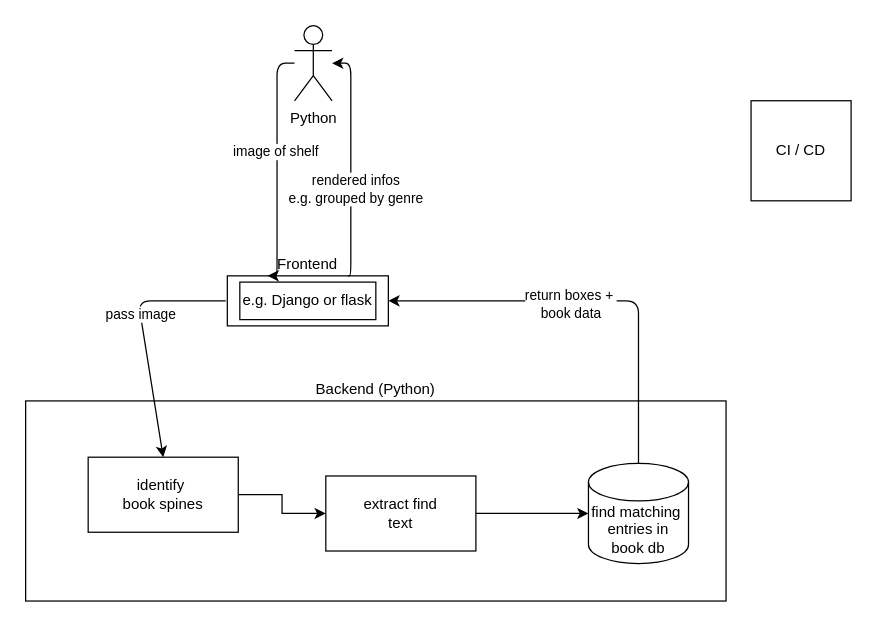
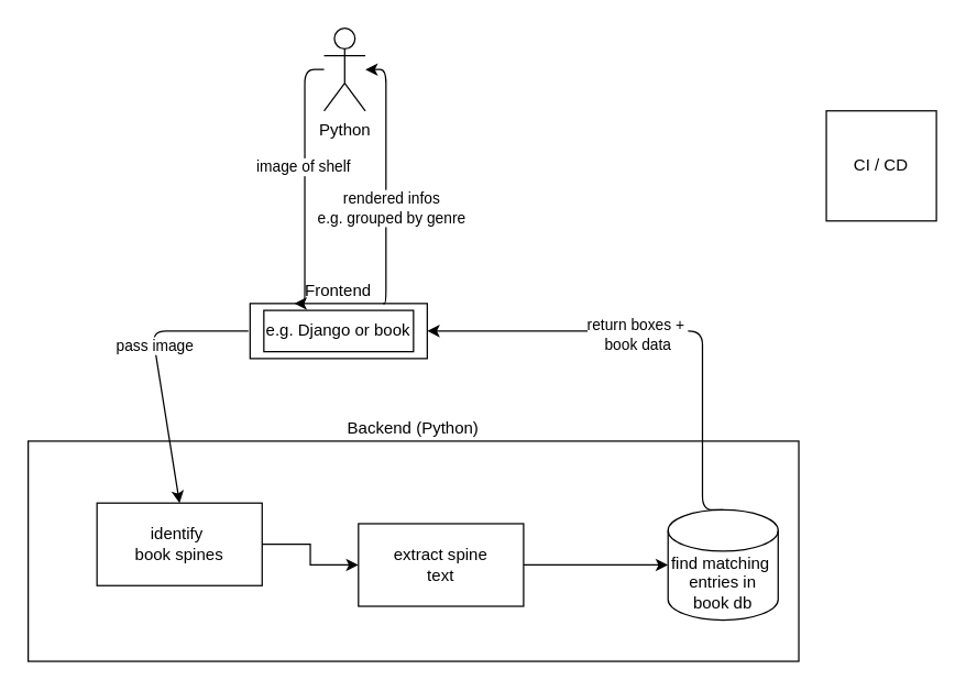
  <mxCell id="0" />
  <mxCell id="1" parent="0" />
  <mxCell id="2" value="Backend (Python)" style="rounded=0;whiteSpace=wrap;html=1;labelPosition=center;verticalLabelPosition=top;align=center;verticalAlign=bottom;" vertex="1" parent="1"><mxGeometry x="20" y="320" width="560" height="160" as="geometry" /></mxCell>
  <mxCell id="3" value="Frontend" style="rounded=0;whiteSpace=wrap;html=1;labelPosition=center;verticalLabelPosition=top;align=center;verticalAlign=bottom;" vertex="1" parent="1"><mxGeometry x="181.25" y="220" width="128.75" height="40" as="geometry" /></mxCell>
  <mxCell id="4" style="edgeStyle=orthogonalEdgeStyle;rounded=1;orthogonalLoop=1;jettySize=auto;html=1;exitX=0.75;exitY=0;exitDx=0;exitDy=0;curved=0;" edge="1" parent="1" source="3" target="17"><mxGeometry relative="1" as="geometry"><mxPoint x="300" y="60" as="targetPoint" /><Array as="points"><mxPoint x="280" y="220" /><mxPoint x="280" y="50" /></Array></mxGeometry></mxCell>
  <mxCell id="5" value="&lt;div&gt;rendered infos&lt;/div&gt;&lt;div&gt;e.g. grouped by genre&lt;/div&gt;" style="edgeLabel;html=1;align=center;verticalAlign=middle;resizable=0;points=[];" vertex="1" connectable="0" parent="4"><mxGeometry x="-0.229" y="-3" relative="1" as="geometry"><mxPoint as="offset" /></mxGeometry></mxCell>
  <mxCell id="6" style="edgeStyle=orthogonalEdgeStyle;rounded=1;orthogonalLoop=1;jettySize=auto;html=1;entryX=0.25;entryY=0;entryDx=0;entryDy=0;curved=0;" edge="1" parent="1" source="17" target="3"><mxGeometry relative="1" as="geometry"><mxPoint x="245" y="70" as="sourcePoint" /><Array as="points"><mxPoint x="221" y="50" /></Array></mxGeometry></mxCell>
  <mxCell id="7" value="&lt;div&gt;image of shelf&lt;/div&gt;" style="edgeLabel;html=1;align=center;verticalAlign=middle;resizable=0;points=[];" vertex="1" connectable="0" parent="6"><mxGeometry x="-0.123" y="-2" relative="1" as="geometry"><mxPoint as="offset" /></mxGeometry></mxCell>
  <mxCell id="8" value="" style="endArrow=classic;html=1;rounded=1;entryX=0.5;entryY=0;entryDx=0;entryDy=0;curved=0;" edge="1" parent="1" target="11"><mxGeometry width="50" height="50" relative="1" as="geometry"><mxPoint x="180" y="240" as="sourcePoint" /><mxPoint x="107.5" y="520" as="targetPoint" /><Array as="points"><mxPoint x="110" y="240" /></Array></mxGeometry></mxCell>
  <mxCell id="9" value="pass image" style="edgeLabel;html=1;align=center;verticalAlign=middle;resizable=0;points=[];" vertex="1" connectable="0" parent="8"><mxGeometry x="-0.177" relative="1" as="geometry"><mxPoint as="offset" /></mxGeometry></mxCell>
  <mxCell id="10" value="" style="edgeStyle=orthogonalEdgeStyle;rounded=0;orthogonalLoop=1;jettySize=auto;html=1;" edge="1" parent="1" source="11" target="13"><mxGeometry relative="1" as="geometry" /></mxCell>
  <mxCell id="11" value="&lt;div&gt;identify&amp;nbsp;&lt;/div&gt;&lt;div&gt;book spines&lt;/div&gt;" style="rounded=0;whiteSpace=wrap;html=1;" vertex="1" parent="1"><mxGeometry x="70" y="365" width="120" height="60" as="geometry" /></mxCell>
  <mxCell id="12" value="" style="edgeStyle=orthogonalEdgeStyle;rounded=0;orthogonalLoop=1;jettySize=auto;html=1;entryX=0;entryY=0.5;entryDx=0;entryDy=0;entryPerimeter=0;" edge="1" parent="1" source="13" target="16"><mxGeometry relative="1" as="geometry"><mxPoint x="460" y="410" as="targetPoint" /></mxGeometry></mxCell>
- <mxCell id="13" value="&lt;div&gt;extract find&lt;/div&gt;&lt;div&gt;text&lt;/div&gt;" style="whiteSpace=wrap;html=1;rounded=0;" vertex="1" parent="1"><mxGeometry x="260" y="380" width="120" height="60" as="geometry" /></mxCell>
+ <mxCell id="13" value="&lt;div&gt;extract spine&lt;/div&gt;&lt;div&gt;text&lt;/div&gt;" style="whiteSpace=wrap;html=1;rounded=0;" vertex="1" parent="1"><mxGeometry x="260" y="380" width="120" height="60" as="geometry" /></mxCell>
  <mxCell id="14" style="edgeStyle=orthogonalEdgeStyle;rounded=1;orthogonalLoop=1;jettySize=auto;html=1;curved=0;exitX=0.5;exitY=0;exitDx=0;exitDy=0;exitPerimeter=0;" edge="1" parent="1" source="16"><mxGeometry relative="1" as="geometry"><mxPoint x="520" y="510" as="sourcePoint" /><mxPoint x="310" y="240" as="targetPoint" /><Array as="points"><mxPoint x="510" y="240" /></Array></mxGeometry></mxCell>
  <mxCell id="15" value="&lt;div&gt;return boxes +&amp;nbsp;&lt;/div&gt;&lt;div&gt;book data&lt;/div&gt;" style="edgeLabel;html=1;align=center;verticalAlign=middle;resizable=0;points=[];" vertex="1" connectable="0" parent="14"><mxGeometry x="0.12" y="2" relative="1" as="geometry"><mxPoint as="offset" /></mxGeometry></mxCell>
- <mxCell id="16" value="&lt;div&gt;find matching&amp;nbsp;&lt;/div&gt;&lt;div&gt;entries in book db&lt;/div&gt;" style="shape=cylinder3;whiteSpace=wrap;html=1;boundedLbl=1;backgroundOutline=1;size=15;" vertex="1" parent="1"><mxGeometry x="470" y="370" width="80" height="80" as="geometry" /></mxCell>
+ <mxCell id="16" value="&lt;div&gt;find matching&amp;nbsp;&lt;/div&gt;&lt;div&gt;entries in book db&lt;/div&gt;" style="shape=cylinder3;whiteSpace=wrap;html=1;boundedLbl=1;backgroundOutline=1;size=15;" vertex="1" parent="1"><mxGeometry x="485" y="370" width="80" height="80" as="geometry" /></mxCell>
  <mxCell id="17" value="Python" style="shape=umlActor;verticalLabelPosition=bottom;verticalAlign=top;html=1;outlineConnect=0;" vertex="1" parent="1"><mxGeometry x="235" y="20" width="30" height="60" as="geometry" /></mxCell>
- <mxCell id="18" value="e.g. Django or flask" style="rounded=0;whiteSpace=wrap;html=1;" vertex="1" parent="1"><mxGeometry x="191.25" y="225" width="108.75" height="30" as="geometry" /></mxCell>
+ <mxCell id="18" value="e.g. Django or book" style="rounded=0;whiteSpace=wrap;html=1;" vertex="1" parent="1"><mxGeometry x="191.25" y="225" width="108.75" height="30" as="geometry" /></mxCell>
  <mxCell id="19" value="CI / CD" style="whiteSpace=wrap;html=1;aspect=fixed;" vertex="1" parent="1"><mxGeometry x="600" y="80" width="80" height="80" as="geometry" /></mxCell>
